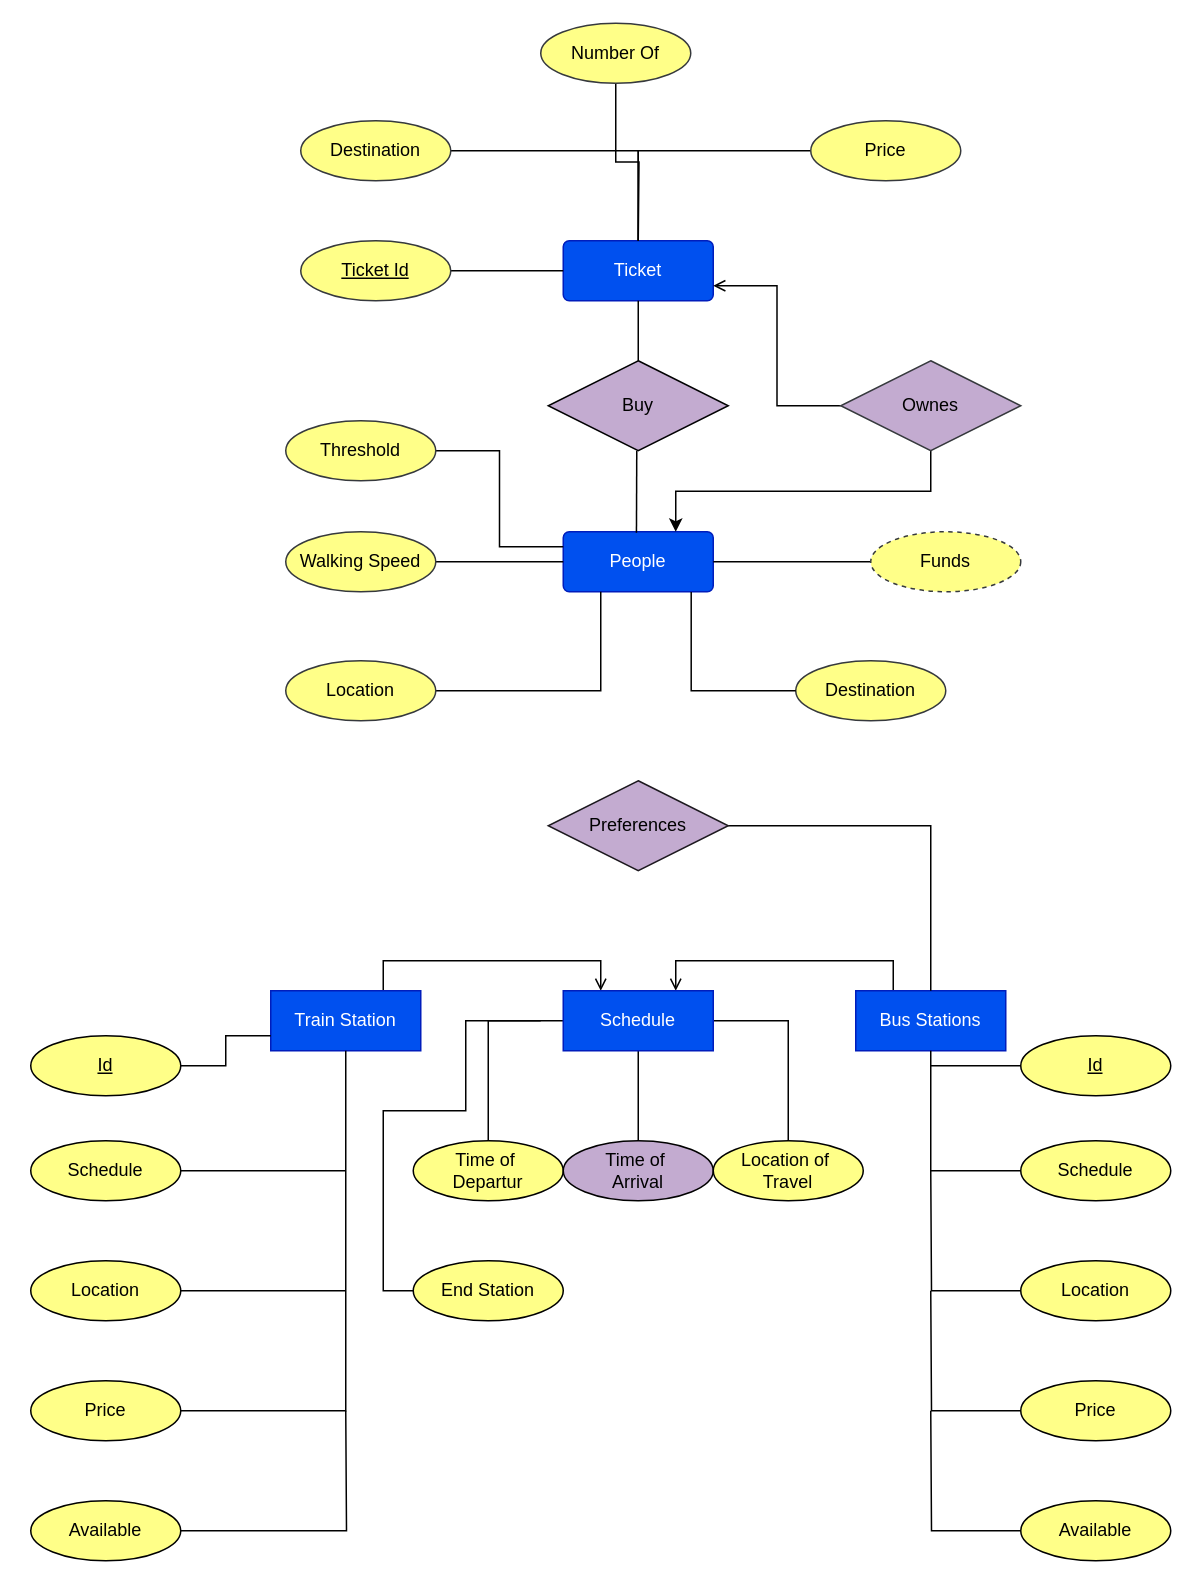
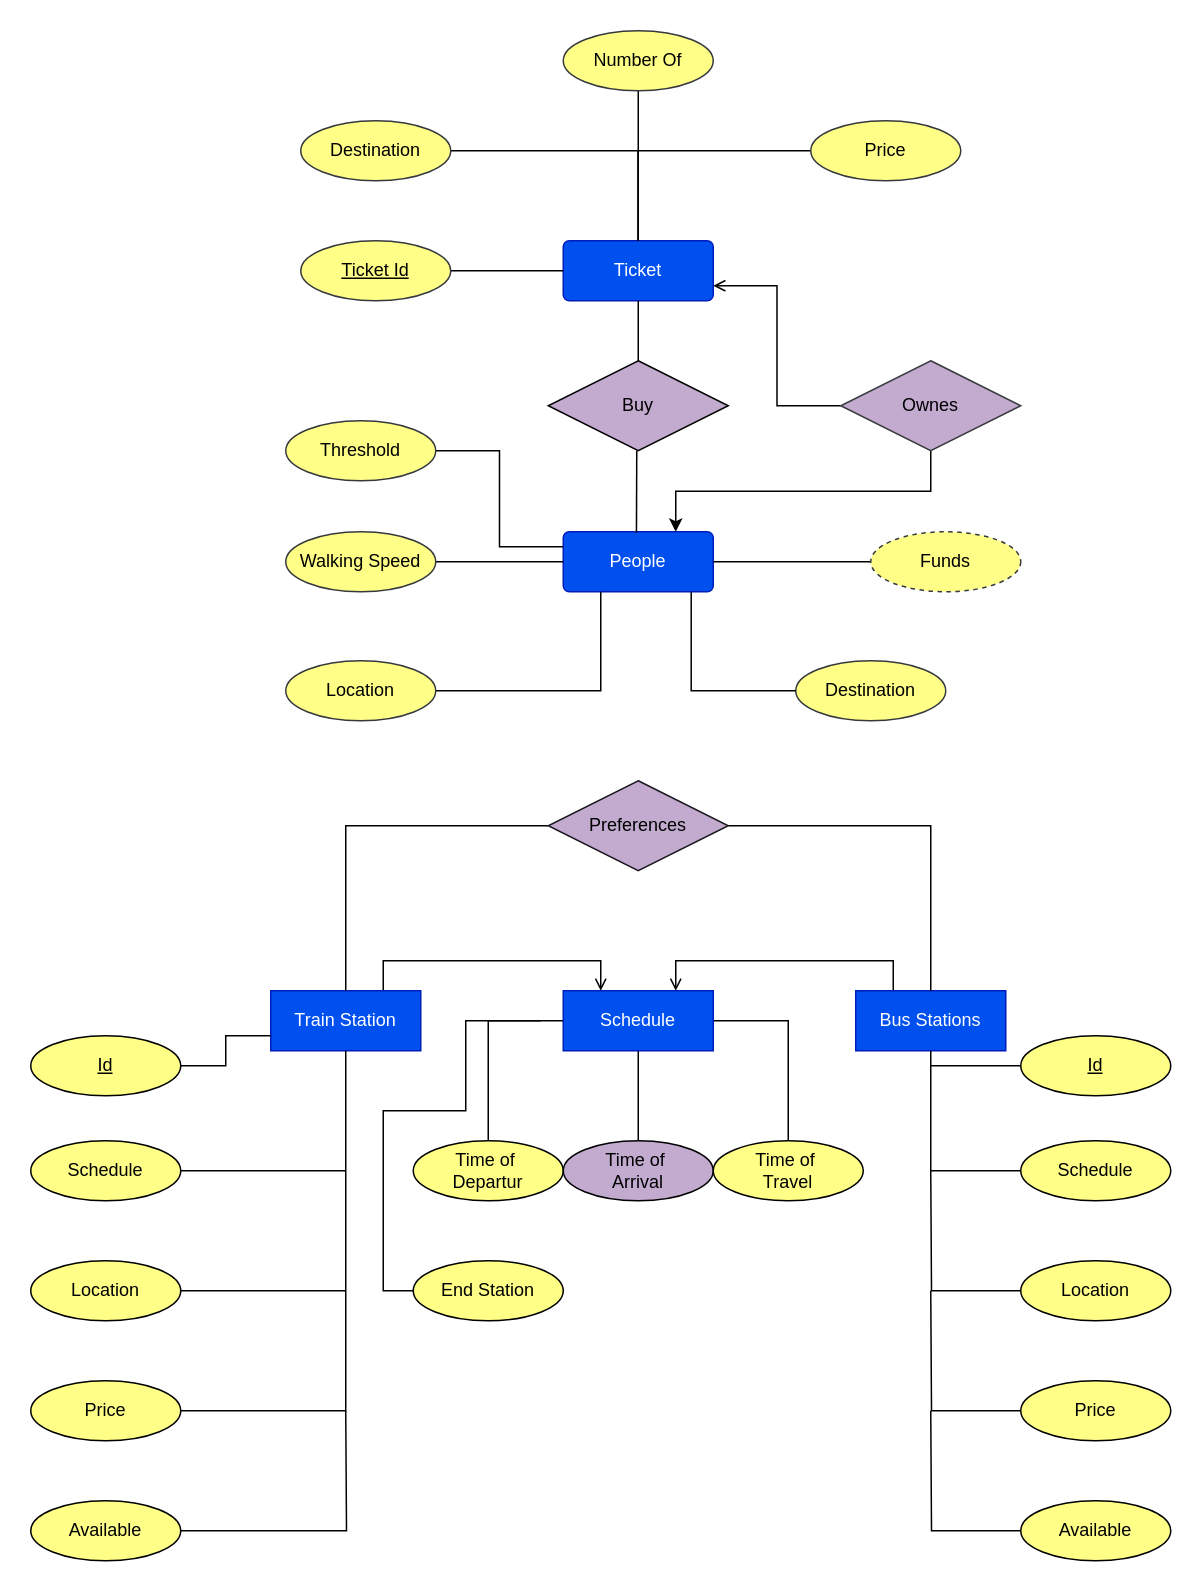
  <mxCell id="0" />
  <mxCell id="1" parent="0" />
  <mxCell id="2" value="People" style="rounded=1;arcSize=10;whiteSpace=wrap;html=1;align=center;fillColor=#0050ef;fontColor=#ffffff;strokeColor=#001DBC;" parent="1" vertex="1"><mxGeometry x="375" y="354" width="100" height="40" as="geometry" /></mxCell>
  <mxCell id="3" style="edgeStyle=orthogonalEdgeStyle;rounded=0;orthogonalLoop=1;jettySize=auto;html=1;exitX=0.25;exitY=0;exitDx=0;exitDy=0;entryX=0.75;entryY=0;entryDx=0;entryDy=0;endArrow=open;endFill=0;" edge="1" parent="1" source="4" target="61"><mxGeometry relative="1" as="geometry" /></mxCell>
  <mxCell id="4" value="Bus Stations" style="rounded=1;arcSize=0;whiteSpace=wrap;html=1;align=center;fillColor=#0050ef;fontColor=#ffffff;strokeColor=#001DBC;" parent="1" vertex="1"><mxGeometry x="570" y="660" width="100" height="40" as="geometry" /></mxCell>
  <mxCell id="5" style="edgeStyle=orthogonalEdgeStyle;rounded=0;orthogonalLoop=1;jettySize=auto;html=1;exitX=0.75;exitY=0;exitDx=0;exitDy=0;entryX=0.25;entryY=0;entryDx=0;entryDy=0;endArrow=open;endFill=0;" edge="1" parent="1" source="6" target="61"><mxGeometry relative="1" as="geometry" /></mxCell>
  <mxCell id="6" value="Train Station" style="rounded=1;arcSize=0;whiteSpace=wrap;html=1;align=center;fillColor=#0050ef;fontColor=#ffffff;strokeColor=#001DBC;" parent="1" vertex="1"><mxGeometry x="180" y="660" width="100" height="40" as="geometry" /></mxCell>
  <mxCell id="7" value="Ticket" style="rounded=1;arcSize=10;whiteSpace=wrap;html=1;align=center;fillColor=#0050ef;strokeColor=#001DBC;fontColor=#ffffff;" parent="1" vertex="1"><mxGeometry x="375" y="160" width="100" height="40" as="geometry" /></mxCell>
  <mxCell id="8" style="edgeStyle=orthogonalEdgeStyle;rounded=0;orthogonalLoop=1;jettySize=auto;html=1;endArrow=none;endFill=0;" parent="1" source="9" target="7" edge="1"><mxGeometry relative="1" as="geometry" /></mxCell>
  <mxCell id="9" value="Price" style="ellipse;whiteSpace=wrap;html=1;align=center;fillColor=#ffff88;strokeColor=#36393d;" parent="1" vertex="1"><mxGeometry x="540" y="80" width="100" height="40" as="geometry" /></mxCell>
  <mxCell id="10" style="edgeStyle=orthogonalEdgeStyle;rounded=0;orthogonalLoop=1;jettySize=auto;html=1;entryX=0.5;entryY=0;entryDx=0;entryDy=0;endArrow=none;endFill=0;" parent="1" source="11" target="7" edge="1"><mxGeometry relative="1" as="geometry" /></mxCell>
  <mxCell id="11" value="Destination" style="ellipse;whiteSpace=wrap;html=1;align=center;fillColor=#ffff88;strokeColor=#36393d;" parent="1" vertex="1"><mxGeometry x="200" y="80" width="100" height="40" as="geometry" /></mxCell>
  <mxCell id="12" style="edgeStyle=orthogonalEdgeStyle;rounded=0;orthogonalLoop=1;jettySize=auto;html=1;endArrow=none;endFill=0;" parent="1" source="13" edge="1"><mxGeometry relative="1" as="geometry"><mxPoint x="425" y="160" as="targetPoint" /></mxGeometry></mxCell>
- <mxCell id="13" value="Number Of" style="ellipse;whiteSpace=wrap;html=1;align=center;fillColor=#ffff88;strokeColor=#36393d;" parent="1" vertex="1"><mxGeometry x="360" y="15" width="100" height="40" as="geometry" /></mxCell>
+ <mxCell id="13" value="Number Of" style="ellipse;whiteSpace=wrap;html=1;align=center;fillColor=#ffff88;strokeColor=#36393d;" parent="1" vertex="1"><mxGeometry x="375" y="20" width="100" height="40" as="geometry" /></mxCell>
  <mxCell id="14" style="edgeStyle=orthogonalEdgeStyle;rounded=0;orthogonalLoop=1;jettySize=auto;html=1;exitX=0.5;exitY=1;exitDx=0;exitDy=0;entryX=0.75;entryY=0;entryDx=0;entryDy=0;" parent="1" source="17" target="2" edge="1"><mxGeometry relative="1" as="geometry"><mxPoint x="450" y="350" as="targetPoint" /></mxGeometry></mxCell>
  <mxCell id="15" value="Buy" style="shape=rhombus;perimeter=rhombusPerimeter;whiteSpace=wrap;html=1;align=center;fillColor=#C3ABD0;fontColor=#000000;strokeColor=#020203;" parent="1" vertex="1"><mxGeometry x="365" y="240" width="120" height="60" as="geometry" /></mxCell>
  <mxCell id="16" style="edgeStyle=orthogonalEdgeStyle;rounded=0;orthogonalLoop=1;jettySize=auto;html=1;entryX=1;entryY=0.75;entryDx=0;entryDy=0;endArrow=open;endFill=0;" parent="1" source="17" target="7" edge="1"><mxGeometry relative="1" as="geometry" /></mxCell>
  <mxCell id="17" value="Ownes" style="shape=rhombus;perimeter=rhombusPerimeter;whiteSpace=wrap;html=1;align=center;fillColor=#c3abd0;strokeColor=#36393d;" parent="1" vertex="1"><mxGeometry x="560" y="240" width="120" height="60" as="geometry" /></mxCell>
  <mxCell id="18" value="" style="endArrow=none;html=1;rounded=0;entryX=0.5;entryY=0;entryDx=0;entryDy=0;" parent="1" target="15" edge="1"><mxGeometry relative="1" as="geometry"><mxPoint x="425" y="200" as="sourcePoint" /><mxPoint x="375" y="239.23" as="targetPoint" /></mxGeometry></mxCell>
  <mxCell id="19" value="" style="endArrow=none;html=1;rounded=0;entryX=0.488;entryY=0.018;entryDx=0;entryDy=0;entryPerimeter=0;" parent="1" target="2" edge="1"><mxGeometry relative="1" as="geometry"><mxPoint x="424" y="300" as="sourcePoint" /><mxPoint x="424" y="350" as="targetPoint" /></mxGeometry></mxCell>
  <mxCell id="20" style="edgeStyle=orthogonalEdgeStyle;rounded=0;orthogonalLoop=1;jettySize=auto;html=1;entryX=1;entryY=0.5;entryDx=0;entryDy=0;endArrow=none;endFill=0;" parent="1" source="21" target="2" edge="1"><mxGeometry relative="1" as="geometry" /></mxCell>
  <mxCell id="21" value="Funds" style="ellipse;whiteSpace=wrap;html=1;align=center;fillColor=#ffff88;strokeColor=#36393d;dashed=1;" parent="1" vertex="1"><mxGeometry x="580" y="354" width="100" height="40" as="geometry" /></mxCell>
  <mxCell id="22" style="edgeStyle=orthogonalEdgeStyle;rounded=0;orthogonalLoop=1;jettySize=auto;html=1;entryX=0;entryY=0.5;entryDx=0;entryDy=0;endArrow=none;endFill=0;" parent="1" source="23" target="2" edge="1"><mxGeometry relative="1" as="geometry" /></mxCell>
  <mxCell id="23" value="Walking Speed" style="ellipse;whiteSpace=wrap;html=1;align=center;fillColor=#ffff88;strokeColor=#36393d;" parent="1" vertex="1"><mxGeometry x="190" y="354" width="100" height="40" as="geometry" /></mxCell>
  <mxCell id="24" style="edgeStyle=orthogonalEdgeStyle;rounded=0;orthogonalLoop=1;jettySize=auto;html=1;entryX=0.25;entryY=1;entryDx=0;entryDy=0;endArrow=none;endFill=0;" parent="1" source="25" target="2" edge="1"><mxGeometry relative="1" as="geometry" /></mxCell>
  <mxCell id="25" value="Location" style="ellipse;whiteSpace=wrap;html=1;align=center;fillColor=#ffff88;strokeColor=#36393d;" parent="1" vertex="1"><mxGeometry x="190" y="440" width="100" height="40" as="geometry" /></mxCell>
  <mxCell id="26" value="Destination" style="ellipse;whiteSpace=wrap;html=1;align=center;fillColor=#ffff88;strokeColor=#36393d;" parent="1" vertex="1"><mxGeometry x="530" y="440" width="100" height="40" as="geometry" /></mxCell>
  <mxCell id="27" style="edgeStyle=orthogonalEdgeStyle;rounded=0;orthogonalLoop=1;jettySize=auto;html=1;entryX=0.853;entryY=1.004;entryDx=0;entryDy=0;entryPerimeter=0;endArrow=none;endFill=0;" parent="1" source="26" target="2" edge="1"><mxGeometry relative="1" as="geometry" /></mxCell>
+ <mxCell id="28" style="edgeStyle=orthogonalEdgeStyle;rounded=0;orthogonalLoop=1;jettySize=auto;html=1;entryX=0.5;entryY=0;entryDx=0;entryDy=0;endArrow=none;endFill=0;" parent="1" source="30" target="6" edge="1"><mxGeometry relative="1" as="geometry" /></mxCell>
  <mxCell id="29" style="edgeStyle=orthogonalEdgeStyle;rounded=0;orthogonalLoop=1;jettySize=auto;html=1;entryX=0.5;entryY=0;entryDx=0;entryDy=0;endArrow=none;endFill=0;" parent="1" source="30" target="4" edge="1"><mxGeometry relative="1" as="geometry" /></mxCell>
  <mxCell id="30" value="Preferences" style="shape=rhombus;perimeter=rhombusPerimeter;whiteSpace=wrap;html=1;align=center;fillColor=#c3abd0;strokeColor=#1D191F;" parent="1" vertex="1"><mxGeometry x="365" y="520" width="120" height="60" as="geometry" /></mxCell>
  <mxCell id="31" style="edgeStyle=orthogonalEdgeStyle;rounded=0;orthogonalLoop=1;jettySize=auto;html=1;entryX=0;entryY=0.25;entryDx=0;entryDy=0;endArrow=none;endFill=0;" parent="1" source="32" target="2" edge="1"><mxGeometry relative="1" as="geometry" /></mxCell>
  <mxCell id="32" value="Threshold" style="ellipse;whiteSpace=wrap;html=1;align=center;fillColor=#ffff88;strokeColor=#36393d;" parent="1" vertex="1"><mxGeometry x="190" y="280" width="100" height="40" as="geometry" /></mxCell>
  <mxCell id="33" style="edgeStyle=orthogonalEdgeStyle;rounded=0;orthogonalLoop=1;jettySize=auto;html=1;endArrow=none;endFill=0;" parent="1" source="34" edge="1"><mxGeometry relative="1" as="geometry"><mxPoint x="230" y="780" as="targetPoint" /></mxGeometry></mxCell>
  <mxCell id="34" value="Schedule" style="ellipse;whiteSpace=wrap;html=1;align=center;fillColor=#ffff88;" parent="1" vertex="1"><mxGeometry x="20" y="760" width="100" height="40" as="geometry" /></mxCell>
  <mxCell id="35" style="edgeStyle=orthogonalEdgeStyle;rounded=0;orthogonalLoop=1;jettySize=auto;html=1;entryX=0.5;entryY=1;entryDx=0;entryDy=0;endArrow=none;endFill=0;" parent="1" source="36" target="4" edge="1"><mxGeometry relative="1" as="geometry" /></mxCell>
  <mxCell id="36" value="Schedule" style="ellipse;whiteSpace=wrap;html=1;align=center;fillColor=#ffff88;" parent="1" vertex="1"><mxGeometry x="680" y="760" width="100" height="40" as="geometry" /></mxCell>
  <mxCell id="37" style="edgeStyle=orthogonalEdgeStyle;rounded=0;orthogonalLoop=1;jettySize=auto;html=1;endArrow=none;endFill=0;" parent="1" source="38" edge="1"><mxGeometry relative="1" as="geometry"><mxPoint x="230" y="860" as="targetPoint" /></mxGeometry></mxCell>
  <mxCell id="38" value="Location" style="ellipse;whiteSpace=wrap;html=1;align=center;fillColor=#ffff88;" parent="1" vertex="1"><mxGeometry x="20" y="840" width="100" height="40" as="geometry" /></mxCell>
  <mxCell id="39" style="edgeStyle=orthogonalEdgeStyle;rounded=0;orthogonalLoop=1;jettySize=auto;html=1;endArrow=none;endFill=0;" parent="1" source="40" edge="1"><mxGeometry relative="1" as="geometry"><mxPoint x="620" y="780" as="targetPoint" /></mxGeometry></mxCell>
  <mxCell id="40" value="Location" style="ellipse;whiteSpace=wrap;html=1;align=center;fillColor=#ffff88;" parent="1" vertex="1"><mxGeometry x="680" y="840" width="100" height="40" as="geometry" /></mxCell>
  <mxCell id="41" style="edgeStyle=orthogonalEdgeStyle;rounded=0;orthogonalLoop=1;jettySize=auto;html=1;entryX=0.5;entryY=1;entryDx=0;entryDy=0;endArrow=none;endFill=0;" parent="1" source="42" target="6" edge="1"><mxGeometry relative="1" as="geometry" /></mxCell>
  <mxCell id="42" value="Price" style="ellipse;whiteSpace=wrap;html=1;align=center;fillColor=#ffff88;" parent="1" vertex="1"><mxGeometry x="20" y="920" width="100" height="40" as="geometry" /></mxCell>
  <mxCell id="43" style="edgeStyle=orthogonalEdgeStyle;rounded=0;orthogonalLoop=1;jettySize=auto;html=1;endArrow=none;endFill=0;" parent="1" source="44" edge="1"><mxGeometry relative="1" as="geometry"><mxPoint x="620" y="860" as="targetPoint" /></mxGeometry></mxCell>
  <mxCell id="44" value="Price" style="ellipse;whiteSpace=wrap;html=1;align=center;fillColor=#ffff88;" parent="1" vertex="1"><mxGeometry x="680" y="920" width="100" height="40" as="geometry" /></mxCell>
  <mxCell id="45" style="edgeStyle=orthogonalEdgeStyle;rounded=0;orthogonalLoop=1;jettySize=auto;html=1;endArrow=none;endFill=0;" parent="1" source="46" edge="1"><mxGeometry relative="1" as="geometry"><mxPoint x="620" y="940" as="targetPoint" /></mxGeometry></mxCell>
  <mxCell id="46" value="Available" style="ellipse;whiteSpace=wrap;html=1;align=center;fillColor=#ffff88;" parent="1" vertex="1"><mxGeometry x="680" y="1000" width="100" height="40" as="geometry" /></mxCell>
  <mxCell id="47" style="edgeStyle=orthogonalEdgeStyle;rounded=0;orthogonalLoop=1;jettySize=auto;html=1;endArrow=none;endFill=0;" parent="1" source="48" edge="1"><mxGeometry relative="1" as="geometry"><mxPoint x="230" y="940" as="targetPoint" /></mxGeometry></mxCell>
  <mxCell id="48" value="Available" style="ellipse;whiteSpace=wrap;html=1;align=center;fillColor=#ffff88;" parent="1" vertex="1"><mxGeometry x="20" y="1000" width="100" height="40" as="geometry" /></mxCell>
  <mxCell id="49" style="edgeStyle=orthogonalEdgeStyle;rounded=0;orthogonalLoop=1;jettySize=auto;html=1;entryX=0;entryY=0.5;entryDx=0;entryDy=0;endArrow=none;endFill=0;" edge="1" parent="1" source="50" target="61"><mxGeometry relative="1" as="geometry" /></mxCell>
  <mxCell id="50" value="Time of&amp;nbsp;&lt;div&gt;Departur&lt;/div&gt;" style="ellipse;whiteSpace=wrap;html=1;align=center;fillColor=#ffff88;" parent="1" vertex="1"><mxGeometry x="275" y="760" width="100" height="40" as="geometry" /></mxCell>
  <mxCell id="51" style="edgeStyle=orthogonalEdgeStyle;rounded=0;orthogonalLoop=1;jettySize=auto;html=1;entryX=0.5;entryY=1;entryDx=0;entryDy=0;endArrow=none;endFill=0;" edge="1" parent="1" source="52" target="61"><mxGeometry relative="1" as="geometry" /></mxCell>
  <mxCell id="52" value="Time of&amp;nbsp;&lt;div&gt;Arrival&lt;/div&gt;" style="ellipse;whiteSpace=wrap;html=1;align=center;fillColor=#c3abd0;" parent="1" vertex="1"><mxGeometry x="375" y="760" width="100" height="40" as="geometry" /></mxCell>
  <mxCell id="53" style="edgeStyle=orthogonalEdgeStyle;rounded=0;orthogonalLoop=1;jettySize=auto;html=1;entryX=1;entryY=0.5;entryDx=0;entryDy=0;endArrow=none;endFill=0;" edge="1" parent="1" source="54" target="61"><mxGeometry relative="1" as="geometry" /></mxCell>
- <mxCell id="54" value="Location of&amp;nbsp;&lt;div&gt;Travel&lt;/div&gt;" style="ellipse;whiteSpace=wrap;html=1;align=center;fillColor=#ffff88;" parent="1" vertex="1"><mxGeometry x="475" y="760" width="100" height="40" as="geometry" /></mxCell>
+ <mxCell id="54" value="Time of&amp;nbsp;&lt;div&gt;Travel&lt;/div&gt;" style="ellipse;whiteSpace=wrap;html=1;align=center;fillColor=#ffff88;" parent="1" vertex="1"><mxGeometry x="475" y="760" width="100" height="40" as="geometry" /></mxCell>
  <mxCell id="55" style="edgeStyle=orthogonalEdgeStyle;rounded=0;orthogonalLoop=1;jettySize=auto;html=1;entryX=0;entryY=0.5;entryDx=0;entryDy=0;endArrow=none;endFill=0;" parent="1" source="56" target="7" edge="1"><mxGeometry relative="1" as="geometry" /></mxCell>
  <mxCell id="56" value="Ticket Id" style="ellipse;whiteSpace=wrap;html=1;align=center;fontStyle=4;fillColor=#ffff88;strokeColor=#36393d;" parent="1" vertex="1"><mxGeometry x="200" y="160" width="100" height="40" as="geometry" /></mxCell>
  <mxCell id="57" style="edgeStyle=orthogonalEdgeStyle;rounded=0;orthogonalLoop=1;jettySize=auto;html=1;entryX=0;entryY=0.75;entryDx=0;entryDy=0;endArrow=none;endFill=0;" parent="1" source="58" target="6" edge="1"><mxGeometry relative="1" as="geometry" /></mxCell>
  <mxCell id="58" value="&lt;u&gt;Id&lt;/u&gt;" style="ellipse;whiteSpace=wrap;html=1;align=center;fillColor=#ffff88;" parent="1" vertex="1"><mxGeometry x="20" y="690" width="100" height="40" as="geometry" /></mxCell>
  <mxCell id="59" style="edgeStyle=orthogonalEdgeStyle;rounded=0;orthogonalLoop=1;jettySize=auto;html=1;endArrow=none;endFill=0;" parent="1" source="60" edge="1"><mxGeometry relative="1" as="geometry"><mxPoint x="620" y="710" as="targetPoint" /></mxGeometry></mxCell>
  <mxCell id="60" value="&lt;u&gt;Id&lt;/u&gt;" style="ellipse;whiteSpace=wrap;html=1;align=center;fillColor=#ffff88;" parent="1" vertex="1"><mxGeometry x="680" y="690" width="100" height="40" as="geometry" /></mxCell>
  <mxCell id="61" value="Schedule" style="rounded=1;arcSize=0;whiteSpace=wrap;html=1;align=center;fillColor=#0050ef;fontColor=#ffffff;strokeColor=#001DBC;" vertex="1" parent="1"><mxGeometry x="375" y="660" width="100" height="40" as="geometry" /></mxCell>
  <mxCell id="62" style="edgeStyle=orthogonalEdgeStyle;rounded=0;orthogonalLoop=1;jettySize=auto;html=1;endArrow=none;endFill=0;" edge="1" parent="1" source="63"><mxGeometry relative="1" as="geometry"><mxPoint x="360" y="680" as="targetPoint" /><Array as="points"><mxPoint x="255" y="860" /><mxPoint x="255" y="740" /><mxPoint x="310" y="740" /><mxPoint x="310" y="680" /></Array></mxGeometry></mxCell>
  <mxCell id="63" value="End Station" style="ellipse;whiteSpace=wrap;html=1;align=center;fillColor=#ffff88;" vertex="1" parent="1"><mxGeometry x="275" y="840" width="100" height="40" as="geometry" /></mxCell>
